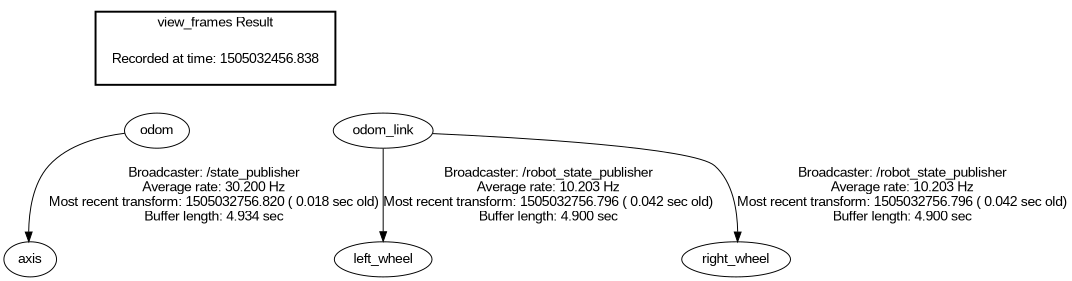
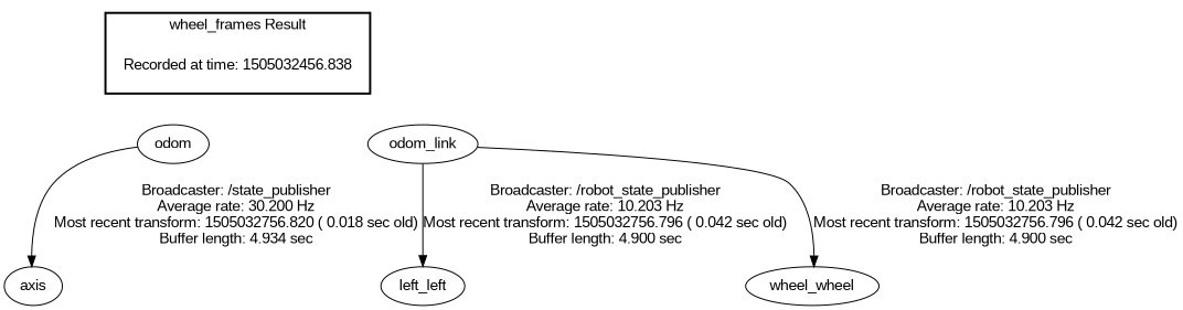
  digraph {
    fontname="Liberation Sans"
    node [fontname="Liberation Sans"]
    edge [fontname="Liberation Sans"]
    n1 [label="Recorded at time: 1505032456.838" shape=plaintext]
    odom
    n3 [label=odom_link]
    axis
-   left_wheel
-   right_wheel
+   left_wheel [label=left_left]
+   right_wheel [label=wheel_wheel]
    subgraph cluster_1 {
      color=black
-     label="view_frames Result"
+     label="wheel_frames Result"
      style=bold
      n1
    }
    n1 -> odom [style=invis]
    n1 -> n3 [style=invis]
    odom -> axis [label="Broadcaster: /state_publisher\nAverage rate: 30.200 Hz\nMost recent transform: 1505032756.820 ( 0.018 sec old)\nBuffer length: 4.934 sec\n"]
    n3 -> left_wheel [label="Broadcaster: /robot_state_publisher\nAverage rate: 10.203 Hz\nMost recent transform: 1505032756.796 ( 0.042 sec old)\nBuffer length: 4.900 sec\n"]
    n3 -> right_wheel [label="Broadcaster: /robot_state_publisher\nAverage rate: 10.203 Hz\nMost recent transform: 1505032756.796 ( 0.042 sec old)\nBuffer length: 4.900 sec\n"]
  }
